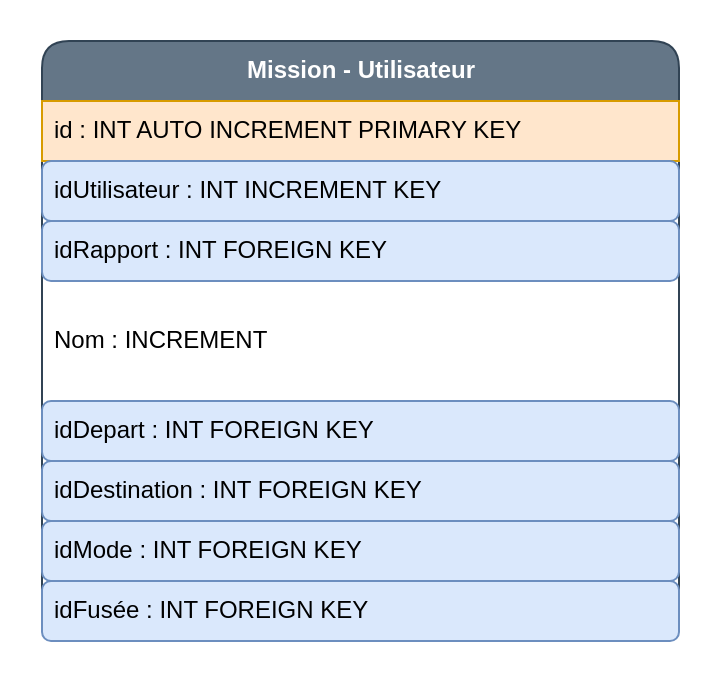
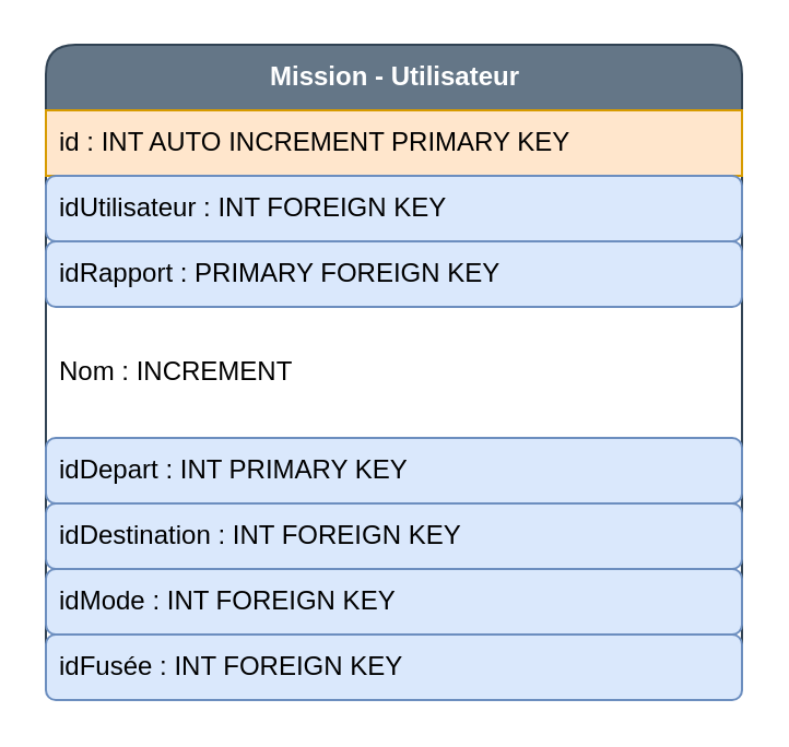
  <mxCell id="0" />
  <mxCell id="1" parent="0" />
  <mxCell id="2" value="&lt;b&gt;Mission - Utilisateur&lt;/b&gt;" style="swimlane;fontStyle=0;childLayout=stackLayout;horizontal=1;startSize=30;horizontalStack=0;resizeParent=1;resizeParentMax=0;resizeLast=0;collapsible=1;marginBottom=0;whiteSpace=wrap;html=1;rounded=1;fillColor=#647687;fontColor=#ffffff;strokeColor=#314354;" vertex="1" parent="1"><mxGeometry x="20.5" y="20" width="318.5" height="300" as="geometry" /></mxCell>
  <mxCell id="3" value="id : INT AUTO INCREMENT PRIMARY KEY" style="text;strokeColor=#d79b00;fillColor=#ffe6cc;align=left;verticalAlign=middle;spacingLeft=4;spacingRight=4;overflow=hidden;points=[[0,0.5],[1,0.5]];portConstraint=eastwest;rotatable=0;whiteSpace=wrap;html=1;" vertex="1" parent="2"><mxGeometry y="30" width="318.5" height="30" as="geometry" /></mxCell>
- <mxCell id="4" value="idUtilisateur : INT INCREMENT KEY" style="text;strokeColor=#6c8ebf;fillColor=#dae8fc;align=left;verticalAlign=middle;spacingLeft=4;spacingRight=4;overflow=hidden;points=[[0,0.5],[1,0.5]];portConstraint=eastwest;rotatable=0;whiteSpace=wrap;html=1;rounded=1;" vertex="1" parent="2"><mxGeometry y="60" width="318.5" height="30" as="geometry" /></mxCell>
- <mxCell id="5" value="idRapport : INT FOREIGN KEY" style="text;strokeColor=#6c8ebf;fillColor=#dae8fc;align=left;verticalAlign=middle;spacingLeft=4;spacingRight=4;overflow=hidden;points=[[0,0.5],[1,0.5]];portConstraint=eastwest;rotatable=0;whiteSpace=wrap;html=1;rounded=1;" vertex="1" parent="2"><mxGeometry y="90" width="318.5" height="30" as="geometry" /></mxCell>
+ <mxCell id="4" value="idUtilisateur : INT FOREIGN KEY" style="text;strokeColor=#6c8ebf;fillColor=#dae8fc;align=left;verticalAlign=middle;spacingLeft=4;spacingRight=4;overflow=hidden;points=[[0,0.5],[1,0.5]];portConstraint=eastwest;rotatable=0;whiteSpace=wrap;html=1;rounded=1;" vertex="1" parent="2"><mxGeometry y="60" width="318.5" height="30" as="geometry" /></mxCell>
+ <mxCell id="5" value="idRapport : PRIMARY FOREIGN KEY" style="text;strokeColor=#6c8ebf;fillColor=#dae8fc;align=left;verticalAlign=middle;spacingLeft=4;spacingRight=4;overflow=hidden;points=[[0,0.5],[1,0.5]];portConstraint=eastwest;rotatable=0;whiteSpace=wrap;html=1;rounded=1;" vertex="1" parent="2"><mxGeometry y="90" width="318.5" height="30" as="geometry" /></mxCell>
  <mxCell id="6" value="Nom : INCREMENT" style="text;strokeColor=none;fillColor=none;align=left;verticalAlign=middle;spacingLeft=4;spacingRight=4;overflow=hidden;points=[[0,0.5],[1,0.5]];portConstraint=eastwest;rotatable=0;whiteSpace=wrap;html=1;" vertex="1" parent="2"><mxGeometry y="120" width="318.5" height="60" as="geometry" /></mxCell>
- <mxCell id="7" value="idDepart : INT FOREIGN KEY" style="text;strokeColor=#6c8ebf;fillColor=#dae8fc;align=left;verticalAlign=middle;spacingLeft=4;spacingRight=4;overflow=hidden;points=[[0,0.5],[1,0.5]];portConstraint=eastwest;rotatable=0;whiteSpace=wrap;html=1;rounded=1;" vertex="1" parent="2"><mxGeometry y="180" width="318.5" height="30" as="geometry" /></mxCell>
+ <mxCell id="7" value="idDepart : INT PRIMARY KEY" style="text;strokeColor=#6c8ebf;fillColor=#dae8fc;align=left;verticalAlign=middle;spacingLeft=4;spacingRight=4;overflow=hidden;points=[[0,0.5],[1,0.5]];portConstraint=eastwest;rotatable=0;whiteSpace=wrap;html=1;rounded=1;" vertex="1" parent="2"><mxGeometry y="180" width="318.5" height="30" as="geometry" /></mxCell>
  <mxCell id="8" value="idDestination : INT FOREIGN KEY" style="text;strokeColor=#6c8ebf;fillColor=#dae8fc;align=left;verticalAlign=middle;spacingLeft=4;spacingRight=4;overflow=hidden;points=[[0,0.5],[1,0.5]];portConstraint=eastwest;rotatable=0;whiteSpace=wrap;html=1;rounded=1;" vertex="1" parent="2"><mxGeometry y="210" width="318.5" height="30" as="geometry" /></mxCell>
  <mxCell id="9" value="idMode : INT FOREIGN KEY" style="text;strokeColor=#6c8ebf;fillColor=#dae8fc;align=left;verticalAlign=middle;spacingLeft=4;spacingRight=4;overflow=hidden;points=[[0,0.5],[1,0.5]];portConstraint=eastwest;rotatable=0;whiteSpace=wrap;html=1;rounded=1;" vertex="1" parent="2"><mxGeometry y="240" width="318.5" height="30" as="geometry" /></mxCell>
  <mxCell id="10" value="idFusée : INT FOREIGN KEY" style="text;strokeColor=#6c8ebf;fillColor=#dae8fc;align=left;verticalAlign=middle;spacingLeft=4;spacingRight=4;overflow=hidden;points=[[0,0.5],[1,0.5]];portConstraint=eastwest;rotatable=0;whiteSpace=wrap;html=1;rounded=1;" vertex="1" parent="2"><mxGeometry y="270" width="318.5" height="30" as="geometry" /></mxCell>
